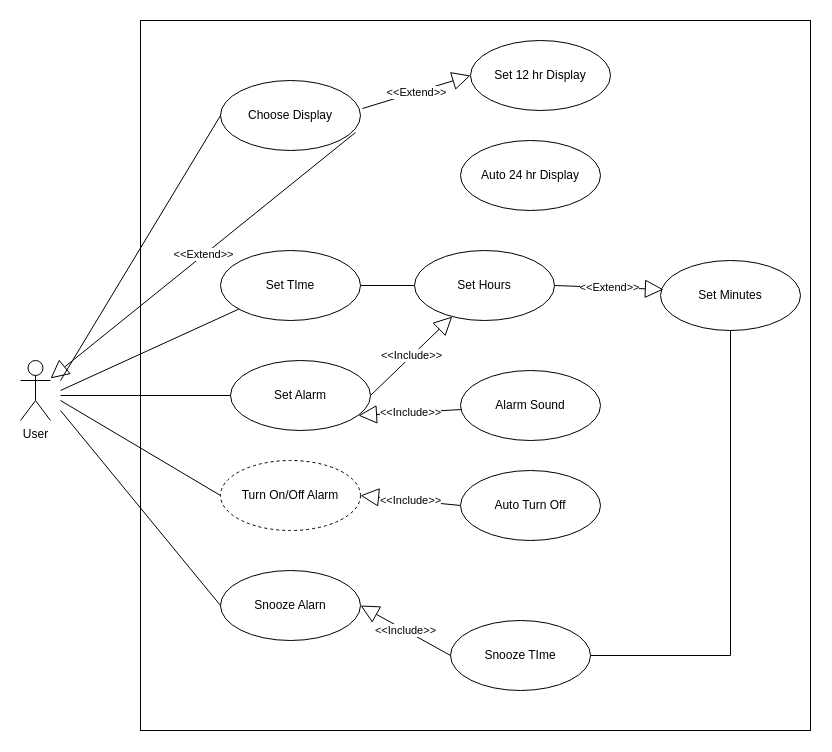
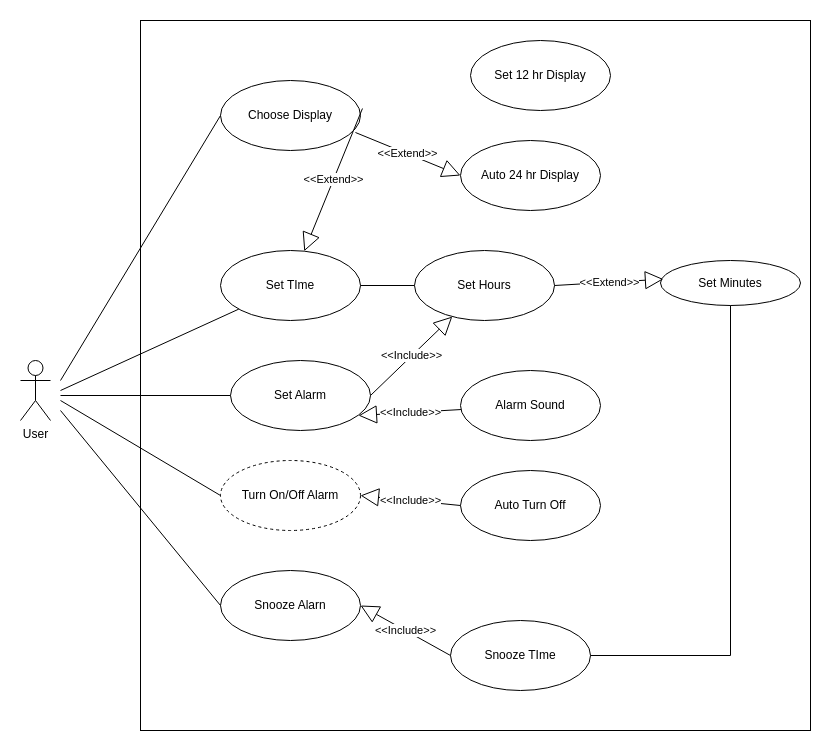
  <mxCell id="0" />
  <mxCell id="1" parent="0" />
  <mxCell id="2" value="" style="rounded=0;whiteSpace=wrap;html=1;" vertex="1" parent="1"><mxGeometry x="140" y="20" width="670" height="710" as="geometry" /></mxCell>
  <mxCell id="3" value="User" style="shape=umlActor;verticalLabelPosition=bottom;verticalAlign=top;html=1;" vertex="1" parent="1"><mxGeometry x="20" y="360" width="30" height="60" as="geometry" /></mxCell>
  <mxCell id="4" value="Set Hours" style="ellipse;whiteSpace=wrap;html=1;" vertex="1" parent="1"><mxGeometry x="414" y="250" width="140" height="70" as="geometry" /></mxCell>
  <mxCell id="5" value="Choose Display" style="ellipse;whiteSpace=wrap;html=1;" vertex="1" parent="1"><mxGeometry x="220" y="80" width="140" height="70" as="geometry" /></mxCell>
  <mxCell id="6" value="Set Alarm" style="ellipse;whiteSpace=wrap;html=1;" vertex="1" parent="1"><mxGeometry x="230" y="360" width="140" height="70" as="geometry" /></mxCell>
  <mxCell id="7" value="Alarm Sound" style="ellipse;whiteSpace=wrap;html=1;" vertex="1" parent="1"><mxGeometry x="460" y="370" width="140" height="70" as="geometry" /></mxCell>
  <mxCell id="8" value="Turn On/Off Alarm" style="ellipse;whiteSpace=wrap;html=1;dashed=1;" vertex="1" parent="1"><mxGeometry x="220" y="460" width="140" height="70" as="geometry" /></mxCell>
- <mxCell id="9" value="Set Minutes" style="ellipse;whiteSpace=wrap;html=1;" vertex="1" parent="1"><mxGeometry x="660" y="260" width="140" height="70" as="geometry" /></mxCell>
+ <mxCell id="9" value="Set Minutes" style="ellipse;whiteSpace=wrap;html=1;" vertex="1" parent="1"><mxGeometry x="660" y="260" width="140" height="45" as="geometry" /></mxCell>
  <mxCell id="10" value="&amp;lt;&amp;lt;Extend&amp;gt;&amp;gt;" style="endArrow=block;endSize=16;endFill=0;html=1;rounded=0;entryX=0.021;entryY=0.414;entryDx=0;entryDy=0;entryPerimeter=0;exitX=1;exitY=0.5;exitDx=0;exitDy=0;" edge="1" parent="1" source="4" target="9"><mxGeometry width="160" relative="1" as="geometry"><mxPoint x="440" y="250" as="sourcePoint" /><mxPoint x="600" y="250" as="targetPoint" /></mxGeometry></mxCell>
  <mxCell id="11" value="Set TIme" style="ellipse;whiteSpace=wrap;html=1;" vertex="1" parent="1"><mxGeometry x="220" y="250" width="140" height="70" as="geometry" /></mxCell>
- <mxCell id="12" value="&amp;lt;&amp;lt;Extend&amp;gt;&amp;gt;" style="endArrow=block;endSize=16;endFill=0;html=1;rounded=0;exitX=1.014;exitY=0.4;exitDx=0;exitDy=0;exitPerimeter=0;entryX=0;entryY=0.5;entryDx=0;entryDy=0;" edge="1" parent="1" source="5" target="13"><mxGeometry width="160" relative="1" as="geometry"><mxPoint x="630" y="230" as="sourcePoint" /><mxPoint x="460" y="110" as="targetPoint" /></mxGeometry></mxCell>
+ <mxCell id="12" value="&amp;lt;&amp;lt;Extend&amp;gt;&amp;gt;" style="endArrow=block;endSize=16;endFill=0;html=1;rounded=0;exitX=1.014;exitY=0.4;exitDx=0;exitDy=0;exitPerimeter=0;" edge="1" parent="1" source="5" target="11"><mxGeometry width="160" relative="1" as="geometry"><mxPoint x="630" y="230" as="sourcePoint" /><mxPoint x="460" y="110" as="targetPoint" /></mxGeometry></mxCell>
  <mxCell id="13" value="Set 12 hr Display" style="ellipse;whiteSpace=wrap;html=1;" vertex="1" parent="1"><mxGeometry x="470" y="40" width="140" height="70" as="geometry" /></mxCell>
  <mxCell id="14" value="Auto 24 hr Display" style="ellipse;whiteSpace=wrap;html=1;" vertex="1" parent="1"><mxGeometry x="460" y="140" width="140" height="70" as="geometry" /></mxCell>
- <mxCell id="15" value="&amp;lt;&amp;lt;Extend&amp;gt;&amp;gt;" style="endArrow=block;endSize=16;endFill=0;html=1;rounded=0;exitX=0.964;exitY=0.743;exitDx=0;exitDy=0;exitPerimeter=0;" edge="1" parent="1" source="5" target="3"><mxGeometry x="-0.007" width="160" relative="1" as="geometry"><mxPoint x="331" y="190" as="sourcePoint" /><mxPoint x="429" y="202" as="targetPoint" /><mxPoint as="offset" /></mxGeometry></mxCell>
+ <mxCell id="15" value="&amp;lt;&amp;lt;Extend&amp;gt;&amp;gt;" style="endArrow=block;endSize=16;endFill=0;html=1;rounded=0;exitX=0.964;exitY=0.743;exitDx=0;exitDy=0;exitPerimeter=0;entryX=0;entryY=0.5;entryDx=0;entryDy=0;" edge="1" parent="1" source="5" target="14"><mxGeometry x="-0.007" width="160" relative="1" as="geometry"><mxPoint x="331" y="190" as="sourcePoint" /><mxPoint x="429" y="202" as="targetPoint" /><mxPoint as="offset" /></mxGeometry></mxCell>
  <mxCell id="16" value="&amp;lt;&amp;lt;Include&amp;gt;&amp;gt;" style="endArrow=block;endSize=16;endFill=0;html=1;rounded=0;exitX=1;exitY=0.5;exitDx=0;exitDy=0;" edge="1" parent="1" source="6" target="4"><mxGeometry x="0.001" width="160" relative="1" as="geometry"><mxPoint x="620" y="350" as="sourcePoint" /><mxPoint x="482" y="350" as="targetPoint" /><mxPoint as="offset" /></mxGeometry></mxCell>
  <mxCell id="17" value="&amp;lt;&amp;lt;Include&amp;gt;&amp;gt;" style="endArrow=block;endSize=16;endFill=0;html=1;rounded=0;entryX=0.914;entryY=0.786;entryDx=0;entryDy=0;entryPerimeter=0;" edge="1" parent="1" source="7" target="6"><mxGeometry x="-0.006" width="160" relative="1" as="geometry"><mxPoint x="370" y="415" as="sourcePoint" /><mxPoint x="492" y="330" as="targetPoint" /><mxPoint as="offset" /></mxGeometry></mxCell>
  <mxCell id="18" value="Snooze Alarn" style="ellipse;whiteSpace=wrap;html=1;" vertex="1" parent="1"><mxGeometry x="220" y="570" width="140" height="70" as="geometry" /></mxCell>
  <mxCell id="19" value="Snooze TIme" style="ellipse;whiteSpace=wrap;html=1;" vertex="1" parent="1"><mxGeometry x="450" y="620" width="140" height="70" as="geometry" /></mxCell>
  <mxCell id="20" value="&amp;lt;&amp;lt;Include&amp;gt;&amp;gt;" style="endArrow=block;endSize=16;endFill=0;html=1;rounded=0;exitX=0;exitY=0.5;exitDx=0;exitDy=0;entryX=1;entryY=0.5;entryDx=0;entryDy=0;" edge="1" parent="1" source="19" target="18"><mxGeometry x="0.002" width="160" relative="1" as="geometry"><mxPoint x="370" y="405" as="sourcePoint" /><mxPoint x="420" y="620" as="targetPoint" /><mxPoint as="offset" /><Array as="points" /></mxGeometry></mxCell>
  <mxCell id="21" value="Auto Turn Off" style="ellipse;whiteSpace=wrap;html=1;" vertex="1" parent="1"><mxGeometry x="460" y="470" width="140" height="70" as="geometry" /></mxCell>
  <mxCell id="22" value="&amp;lt;&amp;lt;Include&amp;gt;&amp;gt;" style="endArrow=block;endSize=16;endFill=0;html=1;rounded=0;entryX=1;entryY=0.5;entryDx=0;entryDy=0;exitX=0;exitY=0.5;exitDx=0;exitDy=0;" edge="1" parent="1" source="21" target="8"><mxGeometry x="0.001" width="160" relative="1" as="geometry"><mxPoint x="482" y="492" as="sourcePoint" /><mxPoint x="370" y="498" as="targetPoint" /><mxPoint as="offset" /></mxGeometry></mxCell>
  <mxCell id="23" value="" style="endArrow=none;html=1;rounded=0;entryX=0.5;entryY=1;entryDx=0;entryDy=0;exitX=1;exitY=0.5;exitDx=0;exitDy=0;" edge="1" parent="1" source="19" target="9"><mxGeometry width="50" height="50" relative="1" as="geometry"><mxPoint x="600" y="390" as="sourcePoint" /><mxPoint x="650" y="340" as="targetPoint" /><Array as="points"><mxPoint x="730" y="655" /></Array></mxGeometry></mxCell>
  <mxCell id="24" value="" style="endArrow=none;html=1;rounded=0;entryX=0;entryY=0.5;entryDx=0;entryDy=0;" edge="1" parent="1" target="5"><mxGeometry width="50" height="50" relative="1" as="geometry"><mxPoint x="60" y="380" as="sourcePoint" /><mxPoint x="130" y="400" as="targetPoint" /></mxGeometry></mxCell>
  <mxCell id="25" value="" style="endArrow=none;html=1;rounded=0;" edge="1" parent="1" target="11"><mxGeometry width="50" height="50" relative="1" as="geometry"><mxPoint x="60" y="390" as="sourcePoint" /><mxPoint x="230" y="125" as="targetPoint" /></mxGeometry></mxCell>
  <mxCell id="26" value="" style="endArrow=none;html=1;rounded=0;entryX=0;entryY=0.5;entryDx=0;entryDy=0;" edge="1" parent="1" target="6"><mxGeometry width="50" height="50" relative="1" as="geometry"><mxPoint x="60" y="395" as="sourcePoint" /><mxPoint x="231" y="300" as="targetPoint" /></mxGeometry></mxCell>
  <mxCell id="27" value="" style="endArrow=none;html=1;rounded=0;entryX=0;entryY=0.5;entryDx=0;entryDy=0;" edge="1" parent="1" target="8"><mxGeometry width="50" height="50" relative="1" as="geometry"><mxPoint x="60" y="400" as="sourcePoint" /><mxPoint x="241" y="310" as="targetPoint" /></mxGeometry></mxCell>
  <mxCell id="28" value="" style="endArrow=none;html=1;rounded=0;entryX=0;entryY=0.5;entryDx=0;entryDy=0;" edge="1" parent="1" target="18"><mxGeometry width="50" height="50" relative="1" as="geometry"><mxPoint x="60" y="410" as="sourcePoint" /><mxPoint x="251" y="320" as="targetPoint" /></mxGeometry></mxCell>
  <mxCell id="29" value="" style="endArrow=none;html=1;rounded=0;exitX=1;exitY=0.5;exitDx=0;exitDy=0;entryX=0;entryY=0.5;entryDx=0;entryDy=0;" edge="1" parent="1" source="11" target="4"><mxGeometry width="50" height="50" relative="1" as="geometry"><mxPoint x="344" y="240" as="sourcePoint" /><mxPoint x="490" y="230" as="targetPoint" /></mxGeometry></mxCell>
